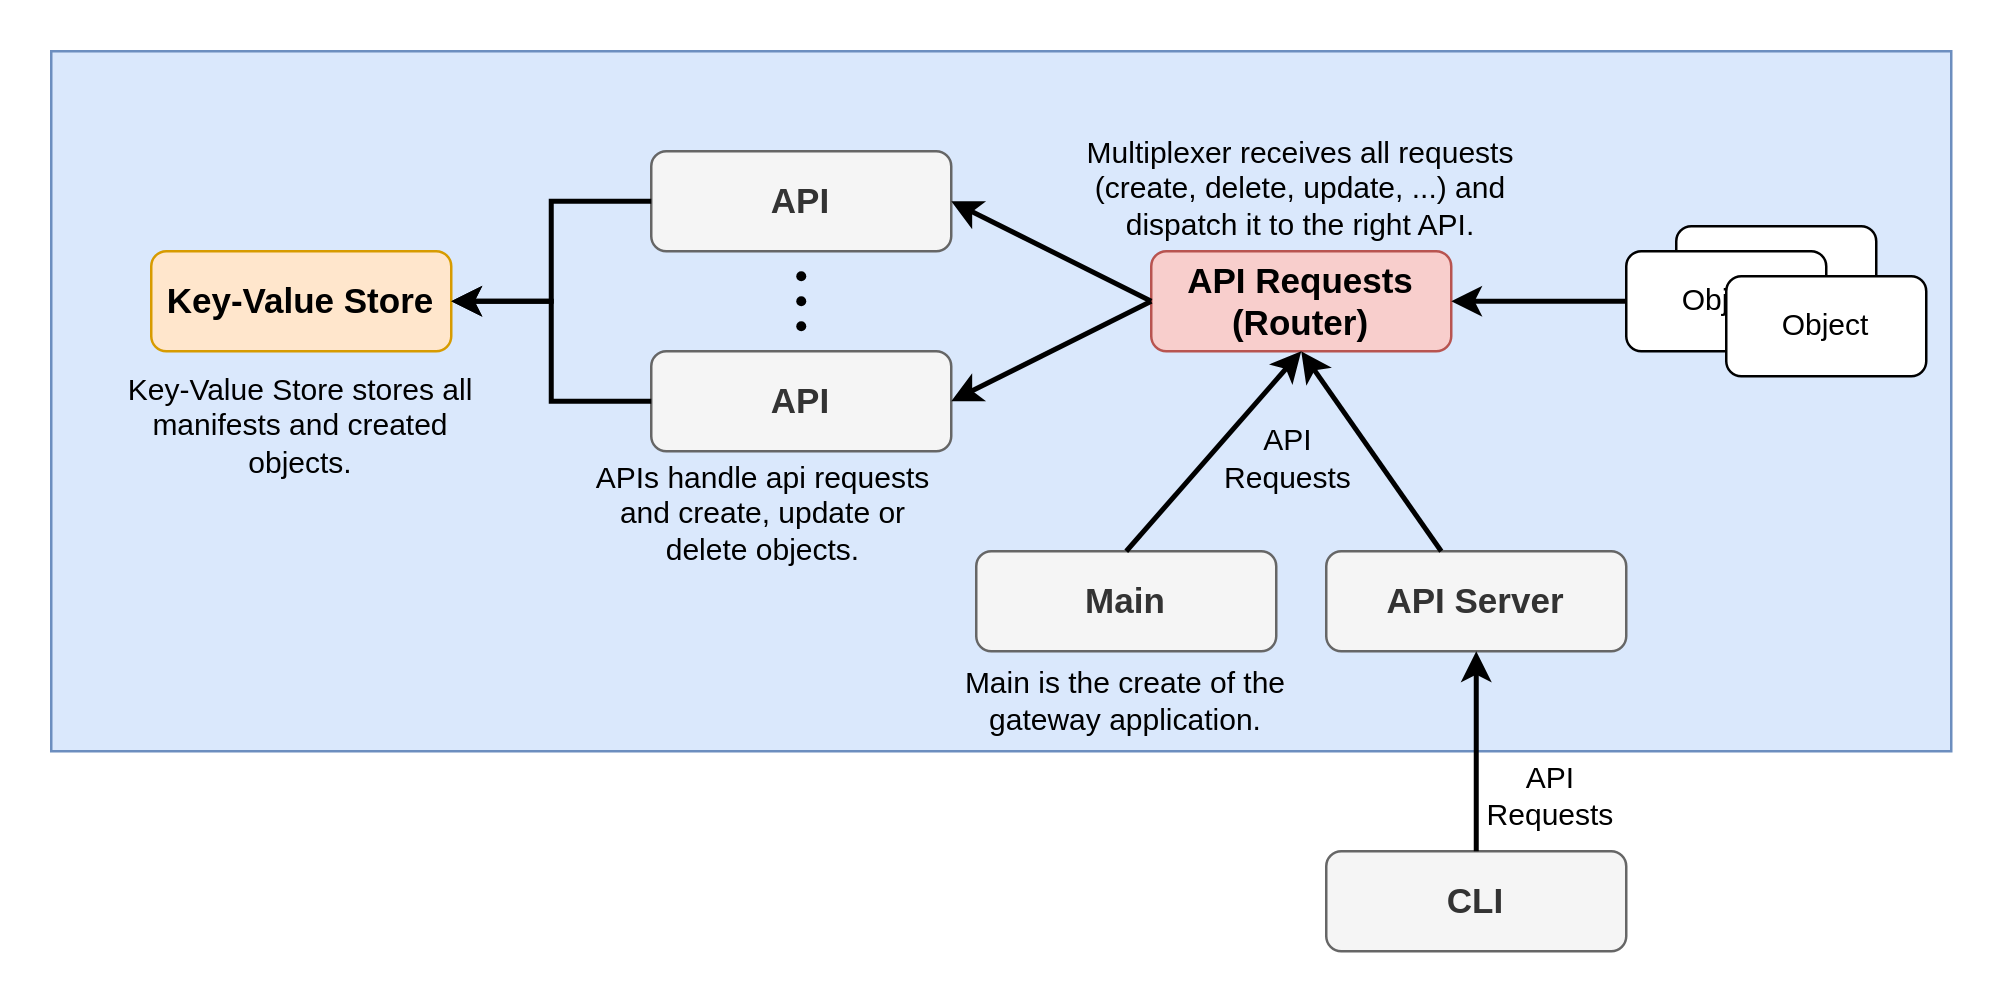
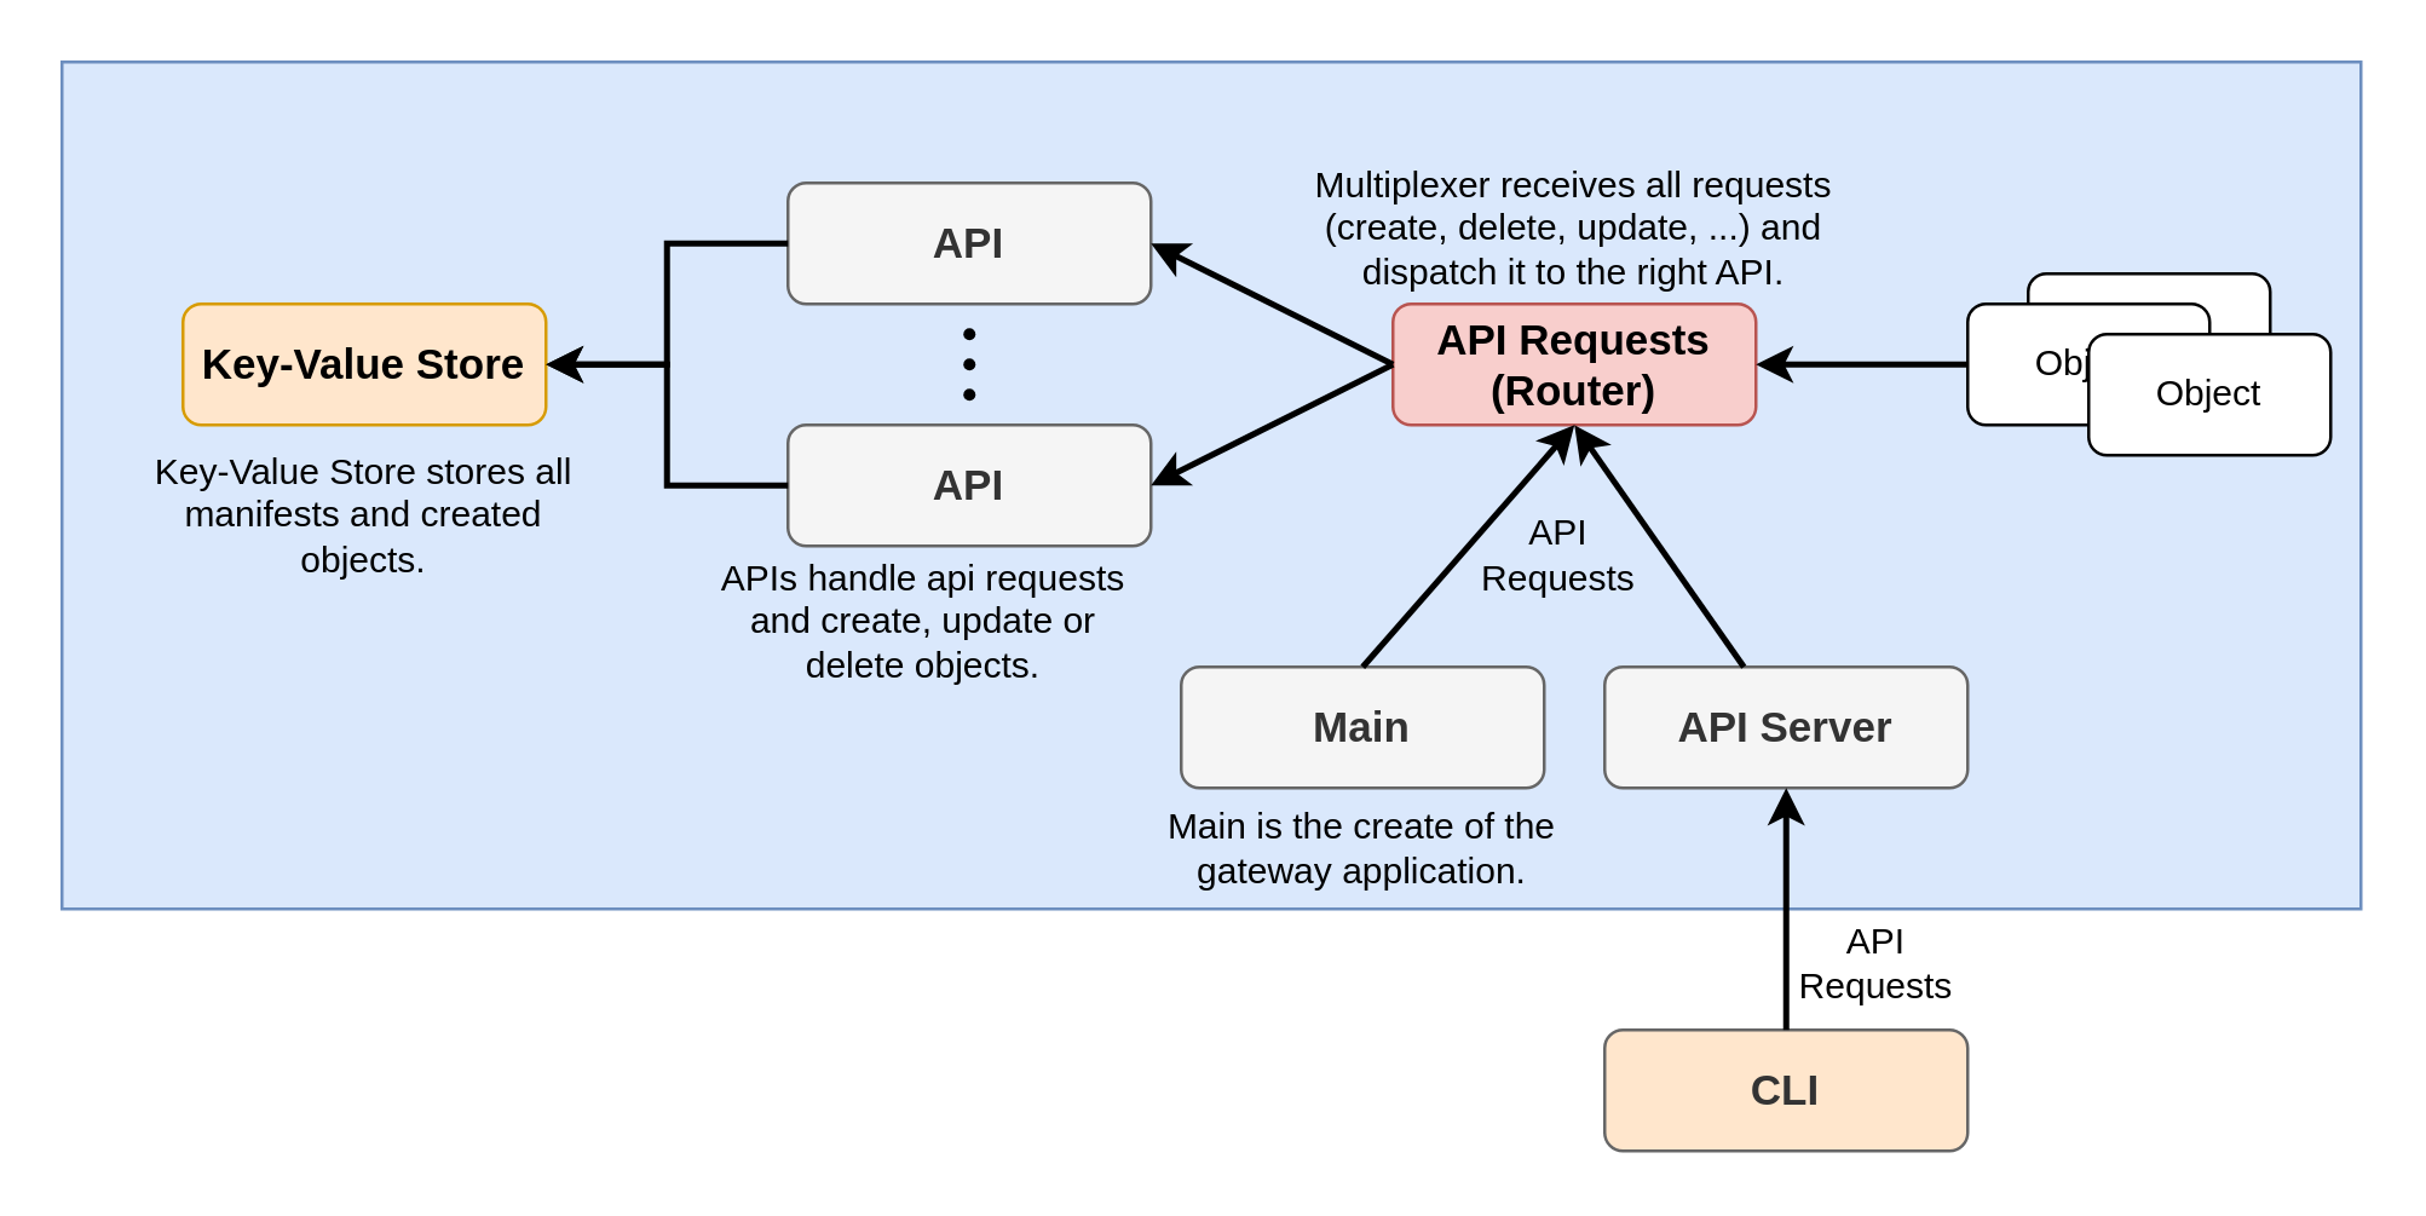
  <mxCell id="0" />
  <mxCell id="1" parent="0" />
  <mxCell id="2" value="" style="rounded=0;whiteSpace=wrap;html=1;fontSize=21;fillColor=#dae8fc;strokeColor=#6c8ebf;" parent="1" vertex="1"><mxGeometry x="20" y="20" width="760" height="280" as="geometry" /></mxCell>
  <mxCell id="3" value="Key-Value Store" style="rounded=1;whiteSpace=wrap;html=1;fillColor=#ffe6cc;strokeColor=#d79b00;fontStyle=1;fontSize=14;" parent="1" vertex="1"><mxGeometry x="60" y="100" width="120" height="40" as="geometry" /></mxCell>
  <mxCell id="4" value="API Requests&lt;br&gt;(Router)" style="rounded=1;whiteSpace=wrap;html=1;fillColor=#f8cecc;strokeColor=#b85450;fontStyle=1;fontSize=14;" parent="1" vertex="1"><mxGeometry x="460" y="100" width="120" height="40" as="geometry" /></mxCell>
  <mxCell id="5" value="API" style="rounded=1;whiteSpace=wrap;html=1;fillColor=#f5f5f5;strokeColor=#666666;fontStyle=1;fontSize=14;fontColor=#333333;" parent="1" vertex="1"><mxGeometry x="260" y="60" width="120" height="40" as="geometry" /></mxCell>
  <mxCell id="6" value="API" style="rounded=1;whiteSpace=wrap;html=1;fillColor=#f5f5f5;strokeColor=#666666;fontStyle=1;fontSize=14;fontColor=#333333;" parent="1" vertex="1"><mxGeometry x="260" y="140" width="120" height="40" as="geometry" /></mxCell>
  <mxCell id="7" style="rounded=0;orthogonalLoop=1;jettySize=auto;html=1;exitX=0;exitY=0.5;exitDx=0;exitDy=0;fontSize=16;strokeWidth=2;entryX=1;entryY=0.5;entryDx=0;entryDy=0;" parent="1" source="4" target="5" edge="1"><mxGeometry relative="1" as="geometry"><mxPoint x="660" y="320" as="sourcePoint" /><mxPoint x="560" y="320" as="targetPoint" /></mxGeometry></mxCell>
  <mxCell id="8" style="rounded=0;orthogonalLoop=1;jettySize=auto;html=1;exitX=0;exitY=0.5;exitDx=0;exitDy=0;fontSize=16;strokeWidth=2;entryX=1;entryY=0.5;entryDx=0;entryDy=0;" parent="1" source="4" target="6" edge="1"><mxGeometry relative="1" as="geometry"><mxPoint x="470" y="130" as="sourcePoint" /><mxPoint x="390" y="90" as="targetPoint" /></mxGeometry></mxCell>
  <mxCell id="9" value="API Server" style="rounded=1;whiteSpace=wrap;html=1;fillColor=#f5f5f5;strokeColor=#666666;fontStyle=1;fontSize=14;fontColor=#333333;" parent="1" vertex="1"><mxGeometry x="530" y="220" width="120" height="40" as="geometry" /></mxCell>
  <mxCell id="10" style="rounded=0;orthogonalLoop=1;jettySize=auto;html=1;fontSize=16;strokeWidth=2;entryX=0.5;entryY=1;entryDx=0;entryDy=0;" parent="1" source="9" target="4" edge="1"><mxGeometry relative="1" as="geometry"><mxPoint x="470" y="130" as="sourcePoint" /><mxPoint x="390" y="170" as="targetPoint" /></mxGeometry></mxCell>
  <mxCell id="11" style="rounded=0;orthogonalLoop=1;jettySize=auto;html=1;exitX=0;exitY=0.5;exitDx=0;exitDy=0;fontSize=16;strokeWidth=2;entryX=1;entryY=0.5;entryDx=0;entryDy=0;edgeStyle=orthogonalEdgeStyle;startArrow=none;startFill=0;" parent="1" source="5" target="3" edge="1"><mxGeometry relative="1" as="geometry"><mxPoint x="270" y="280" as="sourcePoint" /><mxPoint x="190" y="240" as="targetPoint" /></mxGeometry></mxCell>
  <mxCell id="12" style="rounded=0;orthogonalLoop=1;jettySize=auto;html=1;fontSize=16;strokeWidth=2;entryX=1;entryY=0.5;entryDx=0;entryDy=0;edgeStyle=orthogonalEdgeStyle;startArrow=none;startFill=0;" parent="1" source="6" target="3" edge="1"><mxGeometry relative="1" as="geometry"><mxPoint x="270" y="90" as="sourcePoint" /><mxPoint x="190" y="130" as="targetPoint" /></mxGeometry></mxCell>
  <mxCell id="13" value="Main" style="rounded=1;whiteSpace=wrap;html=1;fillColor=#f5f5f5;strokeColor=#666666;fontStyle=1;fontSize=14;fontColor=#333333;" parent="1" vertex="1"><mxGeometry x="390" y="220" width="120" height="40" as="geometry" /></mxCell>
  <mxCell id="14" style="rounded=0;orthogonalLoop=1;jettySize=auto;html=1;fontSize=16;strokeWidth=2;entryX=0.5;entryY=1;entryDx=0;entryDy=0;exitX=0.5;exitY=0;exitDx=0;exitDy=0;" parent="1" source="13" target="4" edge="1"><mxGeometry relative="1" as="geometry"><mxPoint x="530" y="230" as="sourcePoint" /><mxPoint x="530" y="150" as="targetPoint" /></mxGeometry></mxCell>
- <mxCell id="15" value="CLI" style="rounded=1;whiteSpace=wrap;html=1;fillColor=#f5f5f5;strokeColor=#666666;fontStyle=1;fontSize=14;fontColor=#333333;" parent="1" vertex="1"><mxGeometry x="530" y="340" width="120" height="40" as="geometry" /></mxCell>
+ <mxCell id="15" value="CLI" style="rounded=1;whiteSpace=wrap;html=1;fillColor=#ffe6cc;strokeColor=#666666;fontStyle=1;fontSize=14;fontColor=#333333;" parent="1" vertex="1"><mxGeometry x="530" y="340" width="120" height="40" as="geometry" /></mxCell>
  <mxCell id="16" style="rounded=0;orthogonalLoop=1;jettySize=auto;html=1;fontSize=16;strokeWidth=2;entryX=0.5;entryY=1;entryDx=0;entryDy=0;exitX=0.5;exitY=0;exitDx=0;exitDy=0;" parent="1" source="15" target="9" edge="1"><mxGeometry relative="1" as="geometry"><mxPoint x="586" y="230" as="sourcePoint" /><mxPoint x="530" y="150" as="targetPoint" /></mxGeometry></mxCell>
  <mxCell id="17" value="" style="group" parent="1" vertex="1" connectable="0"><mxGeometry x="300" y="90" width="40" height="60" as="geometry" /></mxCell>
  <mxCell id="18" value="" style="shape=waypoint;sketch=0;fillStyle=solid;size=6;pointerEvents=1;points=[];fillColor=none;resizable=0;rotatable=0;perimeter=centerPerimeter;snapToPoint=1;shadow=0;glass=0;fontSize=12;strokeColor=default;strokeWidth=0;html=1;" parent="17" vertex="1"><mxGeometry width="40" height="40" as="geometry" /></mxCell>
  <mxCell id="19" value="" style="shape=waypoint;sketch=0;fillStyle=solid;size=6;pointerEvents=1;points=[];fillColor=none;resizable=0;rotatable=0;perimeter=centerPerimeter;snapToPoint=1;shadow=0;glass=0;fontSize=12;strokeColor=default;strokeWidth=0;html=1;" parent="17" vertex="1"><mxGeometry y="10" width="40" height="40" as="geometry" /></mxCell>
  <mxCell id="20" value="" style="shape=waypoint;sketch=0;fillStyle=solid;size=6;pointerEvents=1;points=[];fillColor=none;resizable=0;rotatable=0;perimeter=centerPerimeter;snapToPoint=1;shadow=0;glass=0;fontSize=12;strokeColor=default;strokeWidth=0;html=1;" parent="17" vertex="1"><mxGeometry y="20" width="40" height="40" as="geometry" /></mxCell>
  <mxCell id="21" value="Key-Value Store stores all manifests and created objects." style="text;html=1;strokeColor=none;fillColor=none;align=center;verticalAlign=middle;whiteSpace=wrap;rounded=0;fontSize=12;" parent="1" vertex="1"><mxGeometry x="50" y="140" width="140" height="60" as="geometry" /></mxCell>
  <mxCell id="22" value="APIs handle api requests and create, update or delete objects." style="text;html=1;strokeColor=none;fillColor=none;align=center;verticalAlign=middle;whiteSpace=wrap;rounded=0;" parent="1" vertex="1"><mxGeometry x="230" y="180" width="150" height="50" as="geometry" /></mxCell>
  <mxCell id="23" value="Multiplexer receives all requests (create, delete, update, ...) and dispatch it to the right API." style="text;html=1;strokeColor=none;fillColor=none;align=center;verticalAlign=middle;whiteSpace=wrap;rounded=0;" parent="1" vertex="1"><mxGeometry x="430" y="50" width="180" height="50" as="geometry" /></mxCell>
  <mxCell id="24" value="Main is the create of the gateway application." style="text;html=1;strokeColor=none;fillColor=none;align=center;verticalAlign=middle;whiteSpace=wrap;rounded=0;" parent="1" vertex="1"><mxGeometry x="380" y="260" width="140" height="40" as="geometry" /></mxCell>
  <mxCell id="25" value="API Requests" style="text;html=1;strokeColor=none;fillColor=none;align=center;verticalAlign=middle;whiteSpace=wrap;rounded=0;" parent="1" vertex="1"><mxGeometry x="480" y="165" width="70" height="35" as="geometry" /></mxCell>
  <mxCell id="26" style="rounded=0;orthogonalLoop=1;jettySize=auto;html=1;fontSize=16;strokeWidth=2;exitX=0;exitY=0.5;exitDx=0;exitDy=0;" parent="1" source="28" edge="1"><mxGeometry relative="1" as="geometry"><mxPoint x="460" y="230" as="sourcePoint" /><mxPoint x="580" y="120" as="targetPoint" /></mxGeometry></mxCell>
  <mxCell id="27" value="Object" style="rounded=1;whiteSpace=wrap;html=1;" parent="1" vertex="1"><mxGeometry x="670" y="90" width="80" height="40" as="geometry" /></mxCell>
  <mxCell id="28" value="Object" style="rounded=1;whiteSpace=wrap;html=1;" parent="1" vertex="1"><mxGeometry x="650" y="100" width="80" height="40" as="geometry" /></mxCell>
  <mxCell id="29" value="Object" style="rounded=1;whiteSpace=wrap;html=1;" parent="1" vertex="1"><mxGeometry x="690" y="110" width="80" height="40" as="geometry" /></mxCell>
  <mxCell id="30" value="API Requests" style="text;html=1;strokeColor=none;fillColor=none;align=center;verticalAlign=middle;whiteSpace=wrap;rounded=0;" parent="1" vertex="1"><mxGeometry x="590" y="300" width="60" height="35" as="geometry" /></mxCell>
